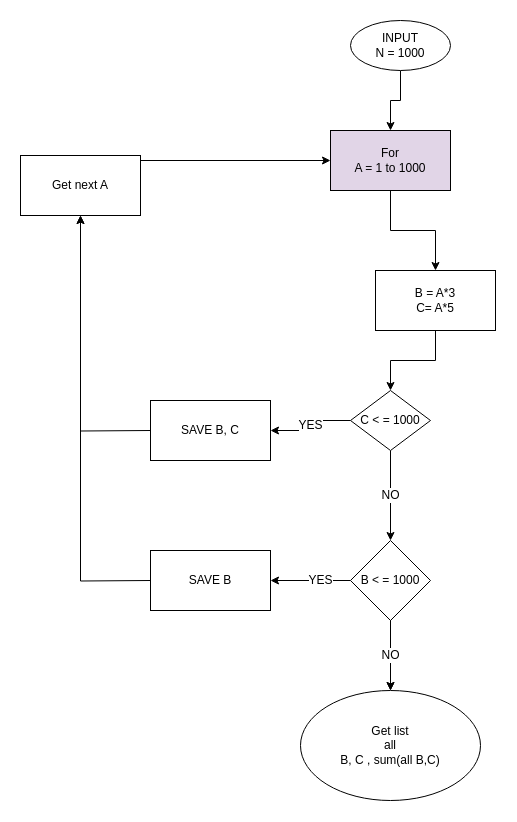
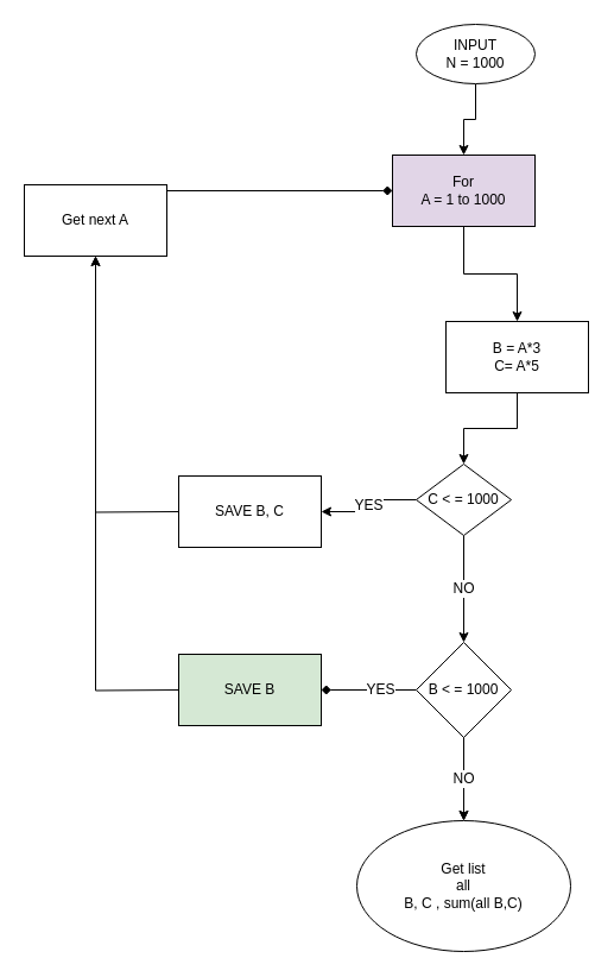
  <mxCell id="0" />
  <mxCell id="1" parent="0" />
  <mxCell id="2" value="" style="edgeStyle=orthogonalEdgeStyle;rounded=0;orthogonalLoop=1;jettySize=auto;html=1;fontSize=12;" parent="1" source="3" target="5" edge="1"><mxGeometry relative="1" as="geometry" /></mxCell>
  <mxCell id="3" value="For&lt;br style=&quot;font-size: 12px;&quot;&gt;A = 1 to 1000" style="rounded=0;whiteSpace=wrap;html=1;fontSize=12;fillColor=#e1d5e7;" parent="1" vertex="1"><mxGeometry x="330" y="130" width="120" height="60" as="geometry" /></mxCell>
  <mxCell id="4" value="" style="edgeStyle=orthogonalEdgeStyle;rounded=0;orthogonalLoop=1;jettySize=auto;html=1;fontSize=12;" parent="1" source="5" target="16" edge="1"><mxGeometry relative="1" as="geometry"><mxPoint x="390" y="410" as="targetPoint" /></mxGeometry></mxCell>
  <mxCell id="5" value="B = A*3&lt;br style=&quot;font-size: 12px;&quot;&gt;C= A*5" style="rounded=0;whiteSpace=wrap;html=1;fontSize=12;" parent="1" vertex="1"><mxGeometry x="375" y="270" width="120" height="60" as="geometry" /></mxCell>
- <mxCell id="6" style="edgeStyle=orthogonalEdgeStyle;rounded=0;orthogonalLoop=1;jettySize=auto;html=1;entryX=0;entryY=0.5;entryDx=0;entryDy=0;fontSize=12;" parent="1" source="7" target="3" edge="1"><mxGeometry relative="1" as="geometry"><Array as="points"><mxPoint x="80" y="160" /></Array></mxGeometry></mxCell>
+ <mxCell id="6" style="edgeStyle=orthogonalEdgeStyle;rounded=0;orthogonalLoop=1;jettySize=auto;html=1;entryX=0;entryY=0.5;entryDx=0;entryDy=0;fontSize=12;endArrow=diamond;" parent="1" source="7" target="3" edge="1"><mxGeometry relative="1" as="geometry"><Array as="points"><mxPoint x="80" y="160" /></Array></mxGeometry></mxCell>
  <mxCell id="7" value="Get next A" style="whiteSpace=wrap;html=1;rounded=0;fontSize=12;" parent="1" vertex="1"><mxGeometry x="20" y="155" width="120" height="60" as="geometry" /></mxCell>
  <mxCell id="8" value="Get list &lt;br style=&quot;font-size: 12px;&quot;&gt;all &lt;br style=&quot;font-size: 12px;&quot;&gt;B, C , sum(all B,C)" style="ellipse;whiteSpace=wrap;html=1;rounded=0;fontSize=12;" parent="1" vertex="1"><mxGeometry x="300" y="690" width="180" height="110" as="geometry" /></mxCell>
  <mxCell id="9" value="" style="edgeStyle=orthogonalEdgeStyle;rounded=0;orthogonalLoop=1;jettySize=auto;html=1;fontSize=12;" parent="1" edge="1"><mxGeometry relative="1" as="geometry"><mxPoint x="390" y="610" as="sourcePoint" /><mxPoint x="390" y="690" as="targetPoint" /></mxGeometry></mxCell>
  <mxCell id="10" style="edgeStyle=orthogonalEdgeStyle;rounded=0;orthogonalLoop=1;jettySize=auto;html=1;entryX=0.5;entryY=0;entryDx=0;entryDy=0;fontSize=12;" parent="1" source="11" target="3" edge="1"><mxGeometry relative="1" as="geometry" /></mxCell>
  <mxCell id="11" value="INPUT&lt;br style=&quot;font-size: 12px;&quot;&gt;N = 1000" style="ellipse;whiteSpace=wrap;html=1;aspect=fixed;fontSize=12;" parent="1" vertex="1"><mxGeometry x="350" y="20" width="100" height="50" as="geometry" /></mxCell>
  <mxCell id="12" style="edgeStyle=orthogonalEdgeStyle;rounded=0;orthogonalLoop=1;jettySize=auto;html=1;entryX=0.5;entryY=1;entryDx=0;entryDy=0;fontSize=12;" parent="1" target="7" edge="1"><mxGeometry relative="1" as="geometry"><mxPoint x="150" y="430" as="sourcePoint" /></mxGeometry></mxCell>
  <mxCell id="13" style="edgeStyle=orthogonalEdgeStyle;rounded=0;orthogonalLoop=1;jettySize=auto;html=1;entryX=0.5;entryY=1;entryDx=0;entryDy=0;fontSize=12;" parent="1" target="7" edge="1"><mxGeometry relative="1" as="geometry"><mxPoint x="150" y="580" as="sourcePoint" /></mxGeometry></mxCell>
  <mxCell id="14" value="YES" style="edgeStyle=orthogonalEdgeStyle;rounded=0;orthogonalLoop=1;jettySize=auto;html=1;fontSize=12;" edge="1" parent="1" source="16" target="17"><mxGeometry relative="1" as="geometry" /></mxCell>
  <mxCell id="15" value="NO" style="edgeStyle=orthogonalEdgeStyle;rounded=0;orthogonalLoop=1;jettySize=auto;html=1;fontSize=12;" edge="1" parent="1" source="16" target="21"><mxGeometry relative="1" as="geometry" /></mxCell>
  <mxCell id="16" value="C &amp;lt; = 1000" style="rhombus;whiteSpace=wrap;html=1;fontSize=12;" vertex="1" parent="1"><mxGeometry x="350" y="390" width="80" height="60" as="geometry" /></mxCell>
  <mxCell id="17" value="SAVE B, C" style="whiteSpace=wrap;html=1;fontSize=12;" vertex="1" parent="1"><mxGeometry x="150" y="400" width="120" height="60" as="geometry" /></mxCell>
- <mxCell id="18" value="" style="edgeStyle=orthogonalEdgeStyle;rounded=0;orthogonalLoop=1;jettySize=auto;html=1;fontSize=12;" edge="1" parent="1" source="21" target="22"><mxGeometry relative="1" as="geometry" /></mxCell>
+ <mxCell id="18" value="" style="edgeStyle=orthogonalEdgeStyle;rounded=0;orthogonalLoop=1;jettySize=auto;html=1;fontSize=12;endArrow=diamond;" edge="1" parent="1" source="21" target="22"><mxGeometry relative="1" as="geometry" /></mxCell>
  <mxCell id="19" value="YES" style="edgeLabel;html=1;align=center;verticalAlign=middle;resizable=0;points=[];fontSize=12;" vertex="1" connectable="0" parent="18"><mxGeometry x="-0.233" y="-1" relative="1" as="geometry"><mxPoint as="offset" /></mxGeometry></mxCell>
  <mxCell id="20" value="NO" style="edgeStyle=orthogonalEdgeStyle;rounded=0;orthogonalLoop=1;jettySize=auto;html=1;fontSize=12;" edge="1" parent="1" source="21"><mxGeometry relative="1" as="geometry"><mxPoint x="390" y="690" as="targetPoint" /></mxGeometry></mxCell>
  <mxCell id="21" value="B &amp;lt; = 1000" style="rhombus;whiteSpace=wrap;html=1;fontSize=12;" vertex="1" parent="1"><mxGeometry x="350" y="540" width="80" height="80" as="geometry" /></mxCell>
- <mxCell id="22" value="SAVE B" style="whiteSpace=wrap;html=1;fontSize=12;" vertex="1" parent="1"><mxGeometry x="150" y="550" width="120" height="60" as="geometry" /></mxCell>
+ <mxCell id="22" value="SAVE B" style="whiteSpace=wrap;html=1;fontSize=12;fillColor=#d5e8d4;" vertex="1" parent="1"><mxGeometry x="150" y="550" width="120" height="60" as="geometry" /></mxCell>
